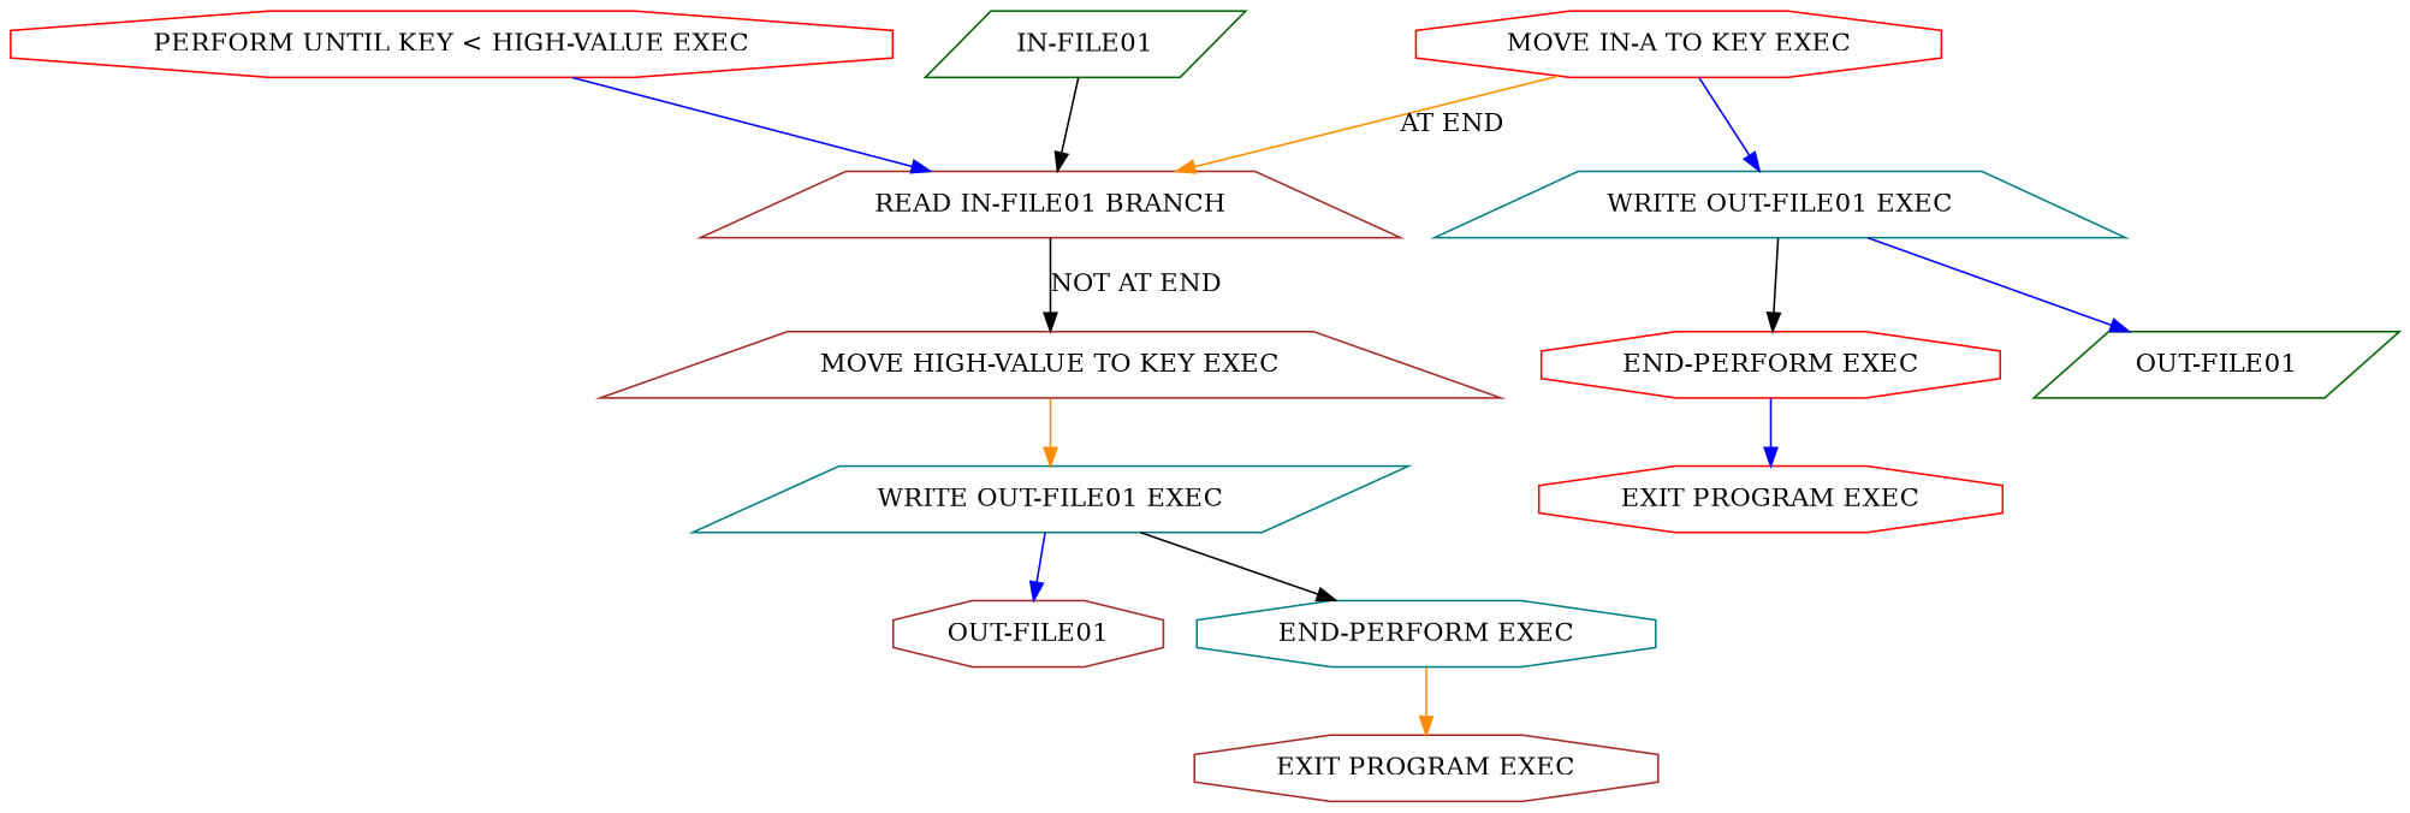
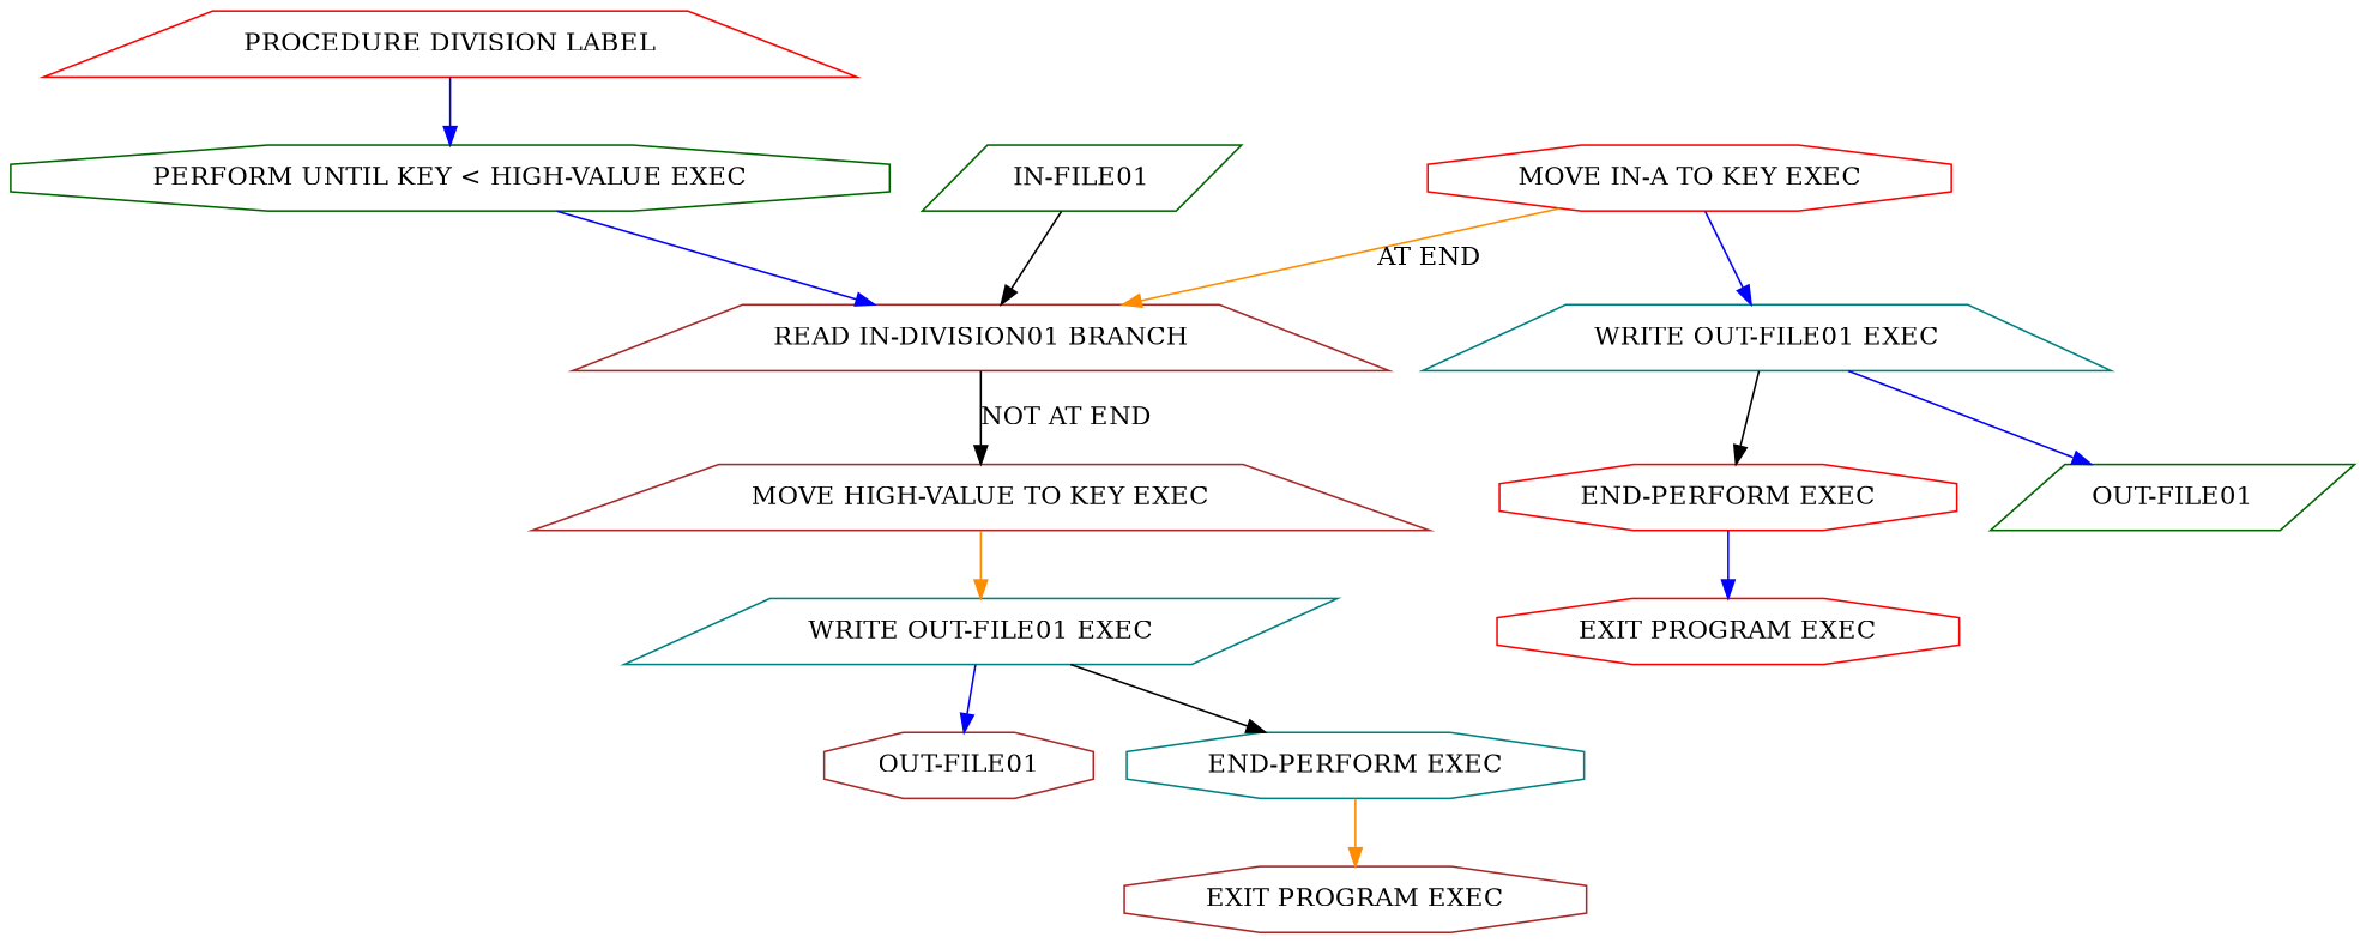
  strict digraph {
    node [color=red shape=octagon]
    edge [color=blue]
-   n2 [label="PERFORM UNTIL KEY < HIGH-VALUE EXEC"]
-   n3 [color=brown label="READ IN-FILE01 BRANCH" shape=trapezium]
+   n1 [label="PROCEDURE DIVISION LABEL" shape=trapezium]
+   n2 [color=darkgreen label="PERFORM UNTIL KEY < HIGH-VALUE EXEC"]
+   n3 [color=brown label="READ IN-DIVISION01 BRANCH" shape=trapezium]
    n4 [color=brown label="MOVE HIGH-VALUE TO KEY EXEC" shape=trapezium]
    n5 [color=teal label="WRITE OUT-FILE01 EXEC" shape=parallelogram]
    n6 [label="MOVE IN-A TO KEY EXEC"]
    n7 [color=teal label="WRITE OUT-FILE01 EXEC" shape=trapezium]
    n8 [color=darkgreen label="IN-FILE01" shape=parallelogram]
    n9 [color=brown label="OUT-FILE01"]
    n10 [color=teal label="END-PERFORM EXEC"]
    n11 [color=brown label="EXIT PROGRAM EXEC"]
    n12 [color=darkgreen label="OUT-FILE01" shape=parallelogram]
    n13 [label="END-PERFORM EXEC"]
    n14 [label="EXIT PROGRAM EXEC"]
+   n1 -> n2
    n2 -> n3
    n3 -> n4 [color=black label="NOT AT END"]
    n4 -> n5 [color=darkorange]
    n5 -> n9
    n5 -> n10 [color=black]
    n6 -> n3 [color=darkorange label="AT END"]
    n6 -> n7
    n7 -> n12
    n7 -> n13 [color=black]
    n8 -> n3 [color=black]
    n10 -> n11 [color=darkorange]
    n13 -> n14
  }
